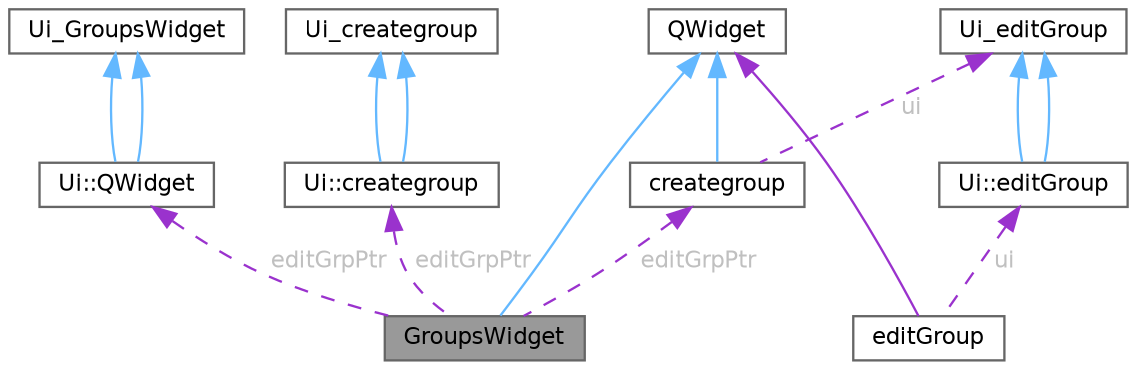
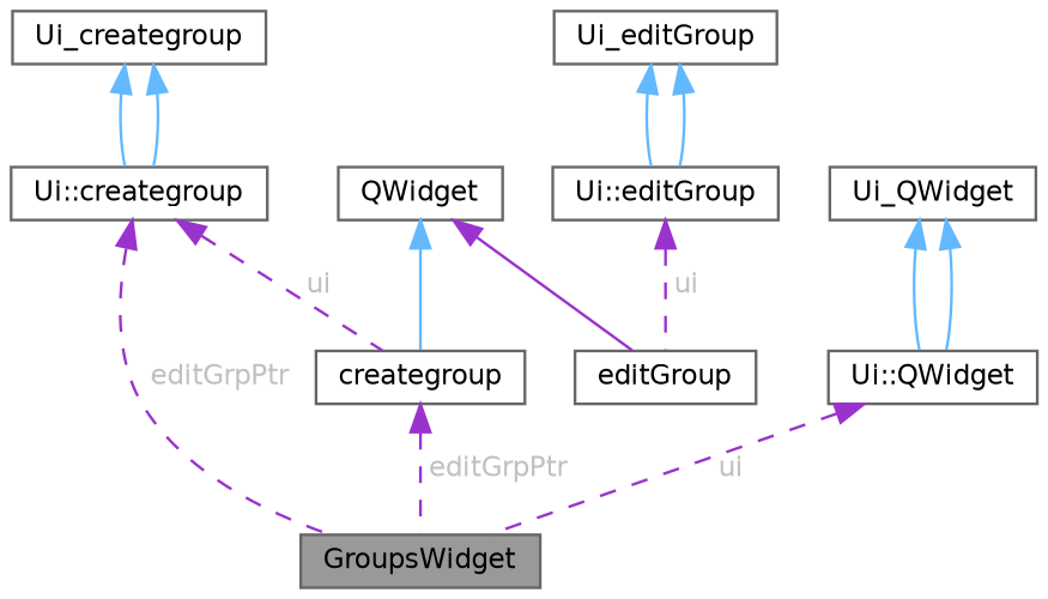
  digraph {
    node [color=gray40 fillcolor=white fontname=Helvetica fontsize=10 shape=box style=filled]
    edge [color=steelblue1 dir=back fontname=Helvetica fontsize=10 labelfontname=Helvetica labelfontsize=10 style=solid]
    n1 [fillcolor=grey60 fontcolor=black height=0.2 label=GroupsWidget width=0.4]
    n2 [height=0.2 label=QWidget width=0.4]
    n3 [height=0.2 label=creategroup width=0.4]
    n4 [height=0.2 label=editGroup width=0.4]
    n5 [height=0.2 label="Ui::QWidget" width=0.4]
-   n6 [height=0.2 label=Ui_GroupsWidget width=0.4]
+   n6 [height=0.2 label=Ui_QWidget width=0.4]
    n7 [height=0.2 label="Ui::creategroup" width=0.4]
    n8 [height=0.2 label=Ui_creategroup width=0.4]
    n9 [height=0.2 label="Ui::editGroup" width=0.4]
    n10 [height=0.2 label=Ui_editGroup width=0.4]
-   n2 -> n1
    n2 -> n3
    n2 -> n4 [color=darkorchid3]
    n3 -> n1 [color=darkorchid3 fontcolor=grey label=" editGrpPtr" style=dashed]
-   n5 -> n1 [color=darkorchid3 fontcolor=grey label=" editGrpPtr" style=dashed]
+   n5 -> n1 [color=darkorchid3 fontcolor=grey label=" ui" style=dashed]
    n6 -> n5
    n6 -> n5
    n7 -> n1 [color=darkorchid3 fontcolor=grey label=" editGrpPtr" style=dashed]
-   n10 -> n3 [color=darkorchid3 fontcolor=grey label=" ui" style=dashed]
+   n7 -> n3 [color=darkorchid3 fontcolor=grey label=" ui" style=dashed]
    n8 -> n7
    n8 -> n7
    n9 -> n4 [color=darkorchid3 fontcolor=grey label=" ui" style=dashed]
    n10 -> n9
    n10 -> n9
  }
